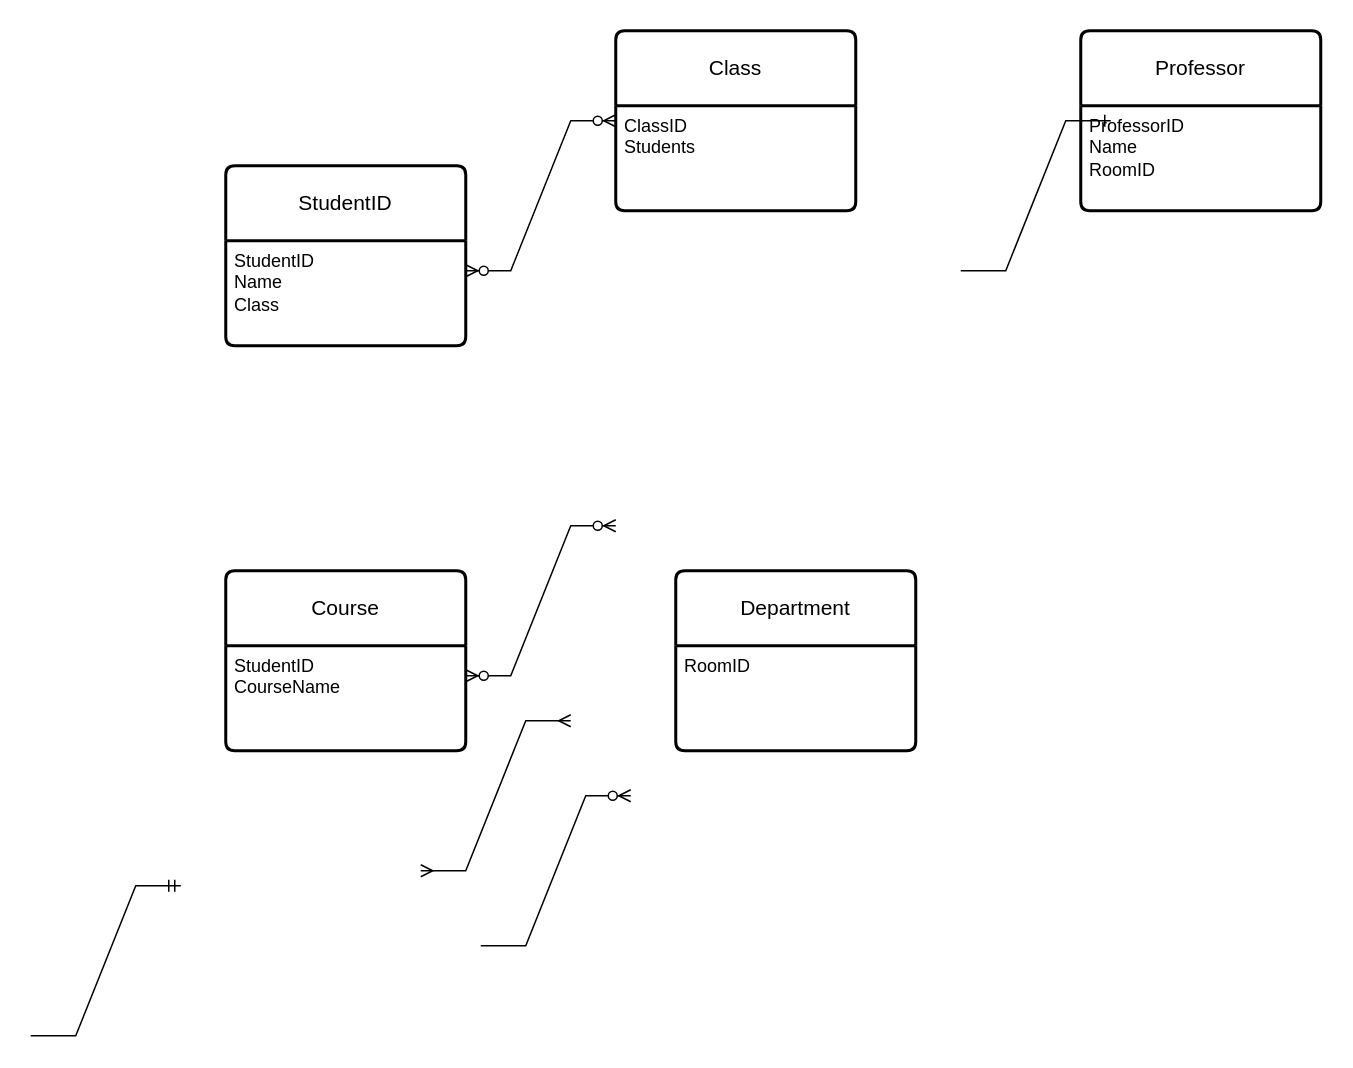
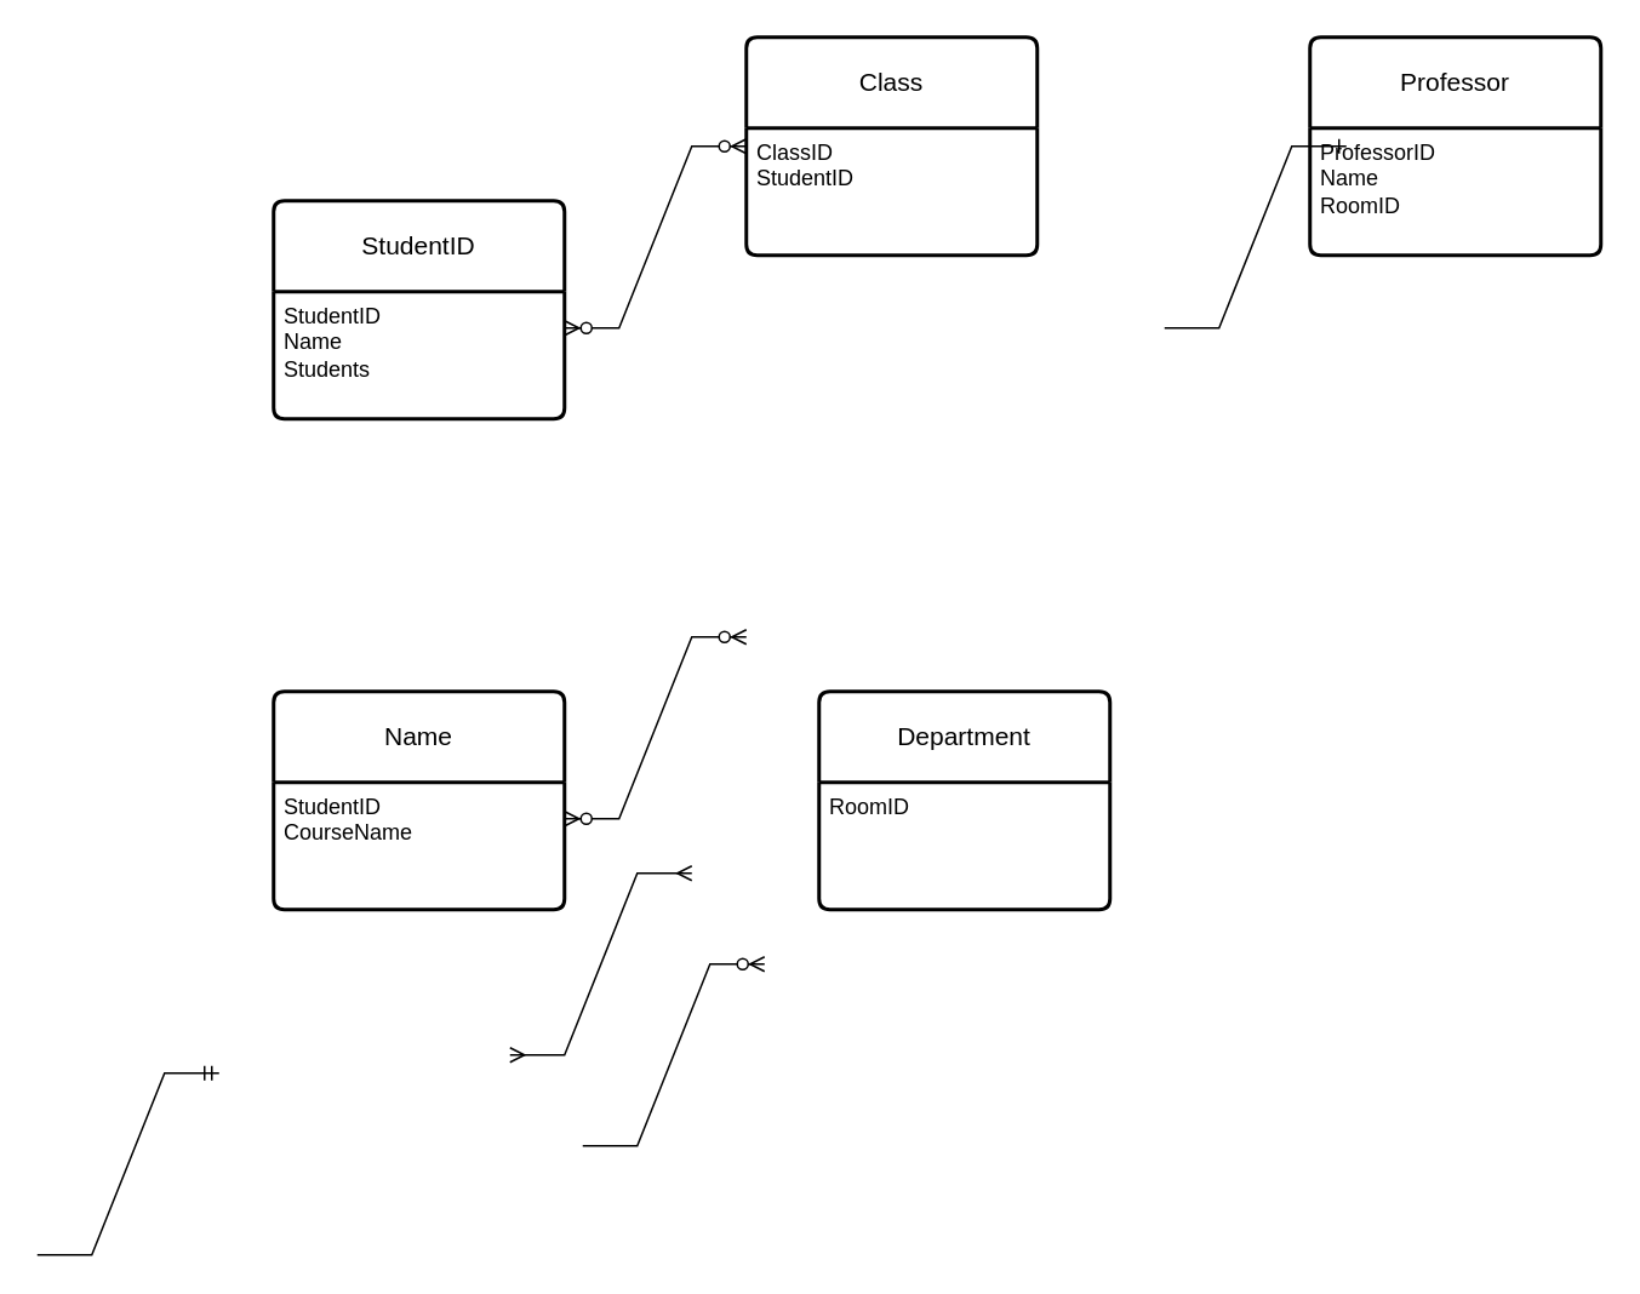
  <mxCell id="0" />
  <mxCell id="1" parent="0" />
  <mxCell id="2" value="Class" style="swimlane;childLayout=stackLayout;horizontal=1;startSize=50;horizontalStack=0;rounded=1;fontSize=14;fontStyle=0;strokeWidth=2;resizeParent=0;resizeLast=1;shadow=0;dashed=0;align=center;arcSize=4;whiteSpace=wrap;html=1;" vertex="1" parent="1"><mxGeometry x="410" y="20" width="160" height="120" as="geometry" /></mxCell>
- <mxCell id="3" value="&lt;div&gt;ClassID&lt;/div&gt;&lt;div&gt;Students&lt;/div&gt;" style="align=left;strokeColor=none;fillColor=none;spacingLeft=4;spacingRight=4;fontSize=12;verticalAlign=top;resizable=0;rotatable=0;part=1;html=1;whiteSpace=wrap;" vertex="1" parent="2"><mxGeometry y="50" width="160" height="70" as="geometry" /></mxCell>
+ <mxCell id="3" value="&lt;div&gt;ClassID&lt;/div&gt;&lt;div&gt;StudentID&lt;/div&gt;" style="align=left;strokeColor=none;fillColor=none;spacingLeft=4;spacingRight=4;fontSize=12;verticalAlign=top;resizable=0;rotatable=0;part=1;html=1;whiteSpace=wrap;" vertex="1" parent="2"><mxGeometry y="50" width="160" height="70" as="geometry" /></mxCell>
  <mxCell id="4" value="&lt;div&gt;&lt;br&gt;&lt;/div&gt;&lt;div&gt;&lt;br&gt;&lt;/div&gt;" style="align=left;strokeColor=none;fillColor=none;spacingLeft=4;spacingRight=4;fontSize=12;verticalAlign=top;resizable=0;rotatable=0;part=1;html=1;whiteSpace=wrap;" vertex="1" parent="2"><mxGeometry y="120" width="160" as="geometry" /></mxCell>
  <mxCell id="5" value="StudentID" style="swimlane;childLayout=stackLayout;horizontal=1;startSize=50;horizontalStack=0;rounded=1;fontSize=14;fontStyle=0;strokeWidth=2;resizeParent=0;resizeLast=1;shadow=0;dashed=0;align=center;arcSize=4;whiteSpace=wrap;html=1;" vertex="1" parent="1"><mxGeometry x="150" y="110" width="160" height="120" as="geometry" /></mxCell>
- <mxCell id="6" value="&lt;div&gt;StudentID&lt;/div&gt;&lt;div&gt;Name&lt;/div&gt;&lt;div&gt;Class&lt;/div&gt;" style="align=left;strokeColor=none;fillColor=none;spacingLeft=4;spacingRight=4;fontSize=12;verticalAlign=top;resizable=0;rotatable=0;part=1;html=1;whiteSpace=wrap;" vertex="1" parent="5"><mxGeometry y="50" width="160" height="70" as="geometry" /></mxCell>
+ <mxCell id="6" value="&lt;div&gt;StudentID&lt;/div&gt;&lt;div&gt;Name&lt;/div&gt;&lt;div&gt;Students&lt;/div&gt;" style="align=left;strokeColor=none;fillColor=none;spacingLeft=4;spacingRight=4;fontSize=12;verticalAlign=top;resizable=0;rotatable=0;part=1;html=1;whiteSpace=wrap;" vertex="1" parent="5"><mxGeometry y="50" width="160" height="70" as="geometry" /></mxCell>
  <mxCell id="7" value="Professor" style="swimlane;childLayout=stackLayout;horizontal=1;startSize=50;horizontalStack=0;rounded=1;fontSize=14;fontStyle=0;strokeWidth=2;resizeParent=0;resizeLast=1;shadow=0;dashed=0;align=center;arcSize=4;whiteSpace=wrap;html=1;" vertex="1" parent="1"><mxGeometry x="720" y="20" width="160" height="120" as="geometry" /></mxCell>
  <mxCell id="8" value="&lt;div&gt;ProfessorID&lt;/div&gt;&lt;div&gt;Name&lt;/div&gt;&lt;div&gt;RoomID&lt;/div&gt;" style="align=left;strokeColor=none;fillColor=none;spacingLeft=4;spacingRight=4;fontSize=12;verticalAlign=top;resizable=0;rotatable=0;part=1;html=1;whiteSpace=wrap;" vertex="1" parent="7"><mxGeometry y="50" width="160" height="70" as="geometry" /></mxCell>
  <mxCell id="9" value="Department" style="swimlane;childLayout=stackLayout;horizontal=1;startSize=50;horizontalStack=0;rounded=1;fontSize=14;fontStyle=0;strokeWidth=2;resizeParent=0;resizeLast=1;shadow=0;dashed=0;align=center;arcSize=4;whiteSpace=wrap;html=1;" vertex="1" parent="1"><mxGeometry x="450" y="380" width="160" height="120" as="geometry" /></mxCell>
  <mxCell id="10" value="RoomID" style="align=left;strokeColor=none;fillColor=none;spacingLeft=4;spacingRight=4;fontSize=12;verticalAlign=top;resizable=0;rotatable=0;part=1;html=1;whiteSpace=wrap;" vertex="1" parent="9"><mxGeometry y="50" width="160" height="70" as="geometry" /></mxCell>
- <mxCell id="11" value="Course" style="swimlane;childLayout=stackLayout;horizontal=1;startSize=50;horizontalStack=0;rounded=1;fontSize=14;fontStyle=0;strokeWidth=2;resizeParent=0;resizeLast=1;shadow=0;dashed=0;align=center;arcSize=4;whiteSpace=wrap;html=1;" vertex="1" parent="1"><mxGeometry x="150" y="380" width="160" height="120" as="geometry" /></mxCell>
+ <mxCell id="11" value="Name" style="swimlane;childLayout=stackLayout;horizontal=1;startSize=50;horizontalStack=0;rounded=1;fontSize=14;fontStyle=0;strokeWidth=2;resizeParent=0;resizeLast=1;shadow=0;dashed=0;align=center;arcSize=4;whiteSpace=wrap;html=1;" vertex="1" parent="1"><mxGeometry x="150" y="380" width="160" height="120" as="geometry" /></mxCell>
  <mxCell id="12" value="&lt;div&gt;StudentID&lt;/div&gt;&lt;div&gt;CourseName&lt;/div&gt;" style="align=left;strokeColor=none;fillColor=none;spacingLeft=4;spacingRight=4;fontSize=12;verticalAlign=top;resizable=0;rotatable=0;part=1;html=1;whiteSpace=wrap;" vertex="1" parent="11"><mxGeometry y="50" width="160" height="70" as="geometry" /></mxCell>
  <mxCell id="13" value="" style="edgeStyle=entityRelationEdgeStyle;fontSize=12;html=1;endArrow=ERzeroToMany;endFill=1;rounded=0;" edge="1" parent="1"><mxGeometry width="100" height="100" relative="1" as="geometry"><mxPoint y="630" as="sourcePoint" x="320" /><mxPoint x="420" y="530" as="targetPoint" /></mxGeometry></mxCell>
  <mxCell id="14" value="" style="edgeStyle=entityRelationEdgeStyle;fontSize=12;html=1;endArrow=ERmandOne;rounded=0;" edge="1" parent="1"><mxGeometry width="100" height="100" relative="1" as="geometry"><mxPoint x="20" y="690" as="sourcePoint" /><mxPoint x="120" y="590" as="targetPoint" /></mxGeometry></mxCell>
  <mxCell id="15" value="" style="edgeStyle=entityRelationEdgeStyle;fontSize=12;html=1;endArrow=ERone;endFill=1;rounded=0;" edge="1" parent="1"><mxGeometry width="100" height="100" relative="1" as="geometry"><mxPoint x="640" y="180" as="sourcePoint" /><mxPoint x="740" y="80" as="targetPoint" /></mxGeometry></mxCell>
  <mxCell id="16" value="" style="edgeStyle=entityRelationEdgeStyle;fontSize=12;html=1;endArrow=ERmany;startArrow=ERmany;rounded=0;" edge="1" parent="1"><mxGeometry width="100" height="100" relative="1" as="geometry"><mxPoint x="280" y="580" as="sourcePoint" /><mxPoint x="380" y="480" as="targetPoint" /></mxGeometry></mxCell>
  <mxCell id="17" value="" style="edgeStyle=entityRelationEdgeStyle;fontSize=12;html=1;endArrow=ERzeroToMany;endFill=1;startArrow=ERzeroToMany;rounded=0;" edge="1" parent="1"><mxGeometry width="100" height="100" relative="1" as="geometry"><mxPoint x="310" y="180" as="sourcePoint" /><mxPoint x="410" y="80" as="targetPoint" /></mxGeometry></mxCell>
  <mxCell id="18" value="" style="edgeStyle=entityRelationEdgeStyle;fontSize=12;html=1;endArrow=ERzeroToMany;endFill=1;startArrow=ERzeroToMany;rounded=0;" edge="1" parent="1"><mxGeometry width="100" height="100" relative="1" as="geometry"><mxPoint x="310" y="450" as="sourcePoint" /><mxPoint x="410" y="350" as="targetPoint" /></mxGeometry></mxCell>
